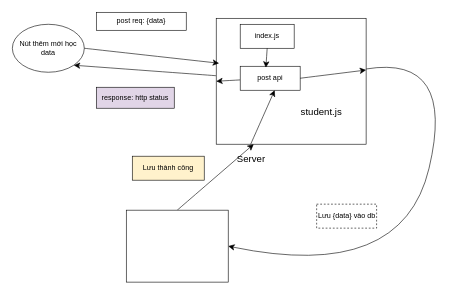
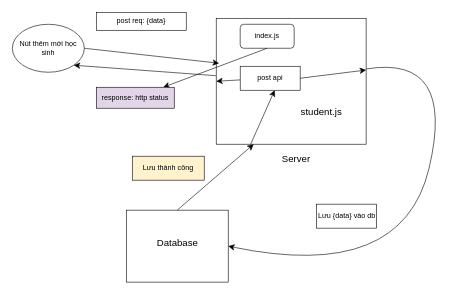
  <mxCell id="0" />
  <mxCell id="1" parent="0" />
- <mxCell id="2" value="Nút thêm mới học data" style="ellipse;whiteSpace=wrap;html=1;" vertex="1" parent="1"><mxGeometry x="20" y="40" width="120" height="80" as="geometry" /></mxCell>
+ <mxCell id="2" value="Nút thêm mới học sinh" style="ellipse;whiteSpace=wrap;html=1;" vertex="1" parent="1"><mxGeometry x="20" y="40" width="120" height="80" as="geometry" /></mxCell>
  <mxCell id="3" style="edgeStyle=none;curved=1;rounded=0;orthogonalLoop=1;jettySize=auto;html=1;entryX=1;entryY=0.5;entryDx=0;entryDy=0;fontSize=12;startSize=8;endSize=8;" edge="1" parent="1" source="5" target="10"><mxGeometry relative="1" as="geometry"><Array as="points"><mxPoint x="760" y="90" /><mxPoint x="670" y="470" /></Array></mxGeometry></mxCell>
  <mxCell id="4" style="edgeStyle=none;curved=1;rounded=0;orthogonalLoop=1;jettySize=auto;html=1;entryX=1;entryY=1;entryDx=0;entryDy=0;fontSize=12;startSize=8;endSize=8;" edge="1" parent="1" source="5" target="2"><mxGeometry relative="1" as="geometry" /></mxCell>
  <mxCell id="5" value="" style="rounded=0;whiteSpace=wrap;html=1;" vertex="1" parent="1"><mxGeometry x="360" y="30" width="250" height="210" as="geometry" /></mxCell>
  <mxCell id="6" value="post req: {data}" style="rounded=0;whiteSpace=wrap;html=1;" vertex="1" parent="1"><mxGeometry x="160" y="20" width="150" height="30" as="geometry" /></mxCell>
- <mxCell id="7" value="Server" style="text;html=1;align=center;verticalAlign=middle;resizable=0;points=[];autosize=1;strokeColor=none;fillColor=none;fontSize=16;" vertex="1" parent="1"><mxGeometry x="382.5" y="250" width="70" height="30" as="geometry" /></mxCell>
+ <mxCell id="7" value="Server" style="text;html=1;align=center;verticalAlign=middle;resizable=0;points=[];autosize=1;strokeColor=none;fillColor=none;fontSize=16;" vertex="1" parent="1"><mxGeometry x="457.5" y="250" width="70" height="30" as="geometry" /></mxCell>
  <mxCell id="8" style="edgeStyle=none;curved=1;rounded=0;orthogonalLoop=1;jettySize=auto;html=1;exitX=1;exitY=0.5;exitDx=0;exitDy=0;entryX=0.019;entryY=0.357;entryDx=0;entryDy=0;entryPerimeter=0;fontSize=12;startSize=8;endSize=8;" edge="1" parent="1" source="2" target="5"><mxGeometry relative="1" as="geometry" /></mxCell>
  <mxCell id="9" style="edgeStyle=none;curved=1;rounded=0;orthogonalLoop=1;jettySize=auto;html=1;exitX=0.5;exitY=0;exitDx=0;exitDy=0;entryX=0.25;entryY=1;entryDx=0;entryDy=0;fontSize=12;startSize=8;endSize=8;" edge="1" parent="1" source="10" target="5"><mxGeometry relative="1" as="geometry" /></mxCell>
  <mxCell id="10" value="" style="rounded=0;whiteSpace=wrap;html=1;" vertex="1" parent="1"><mxGeometry x="210" y="350" width="170" height="120" as="geometry" /></mxCell>
- <mxCell id="12" value="index.js" style="rounded=0;whiteSpace=wrap;html=1;" vertex="1" parent="1"><mxGeometry x="400" y="40" width="90" height="40" as="geometry" /></mxCell>
+ <mxCell id="11" value="Database" style="text;html=1;align=center;verticalAlign=middle;resizable=0;points=[];autosize=1;strokeColor=none;fillColor=none;fontSize=16;" vertex="1" parent="1"><mxGeometry x="250" y="390" width="90" height="30" as="geometry" /></mxCell>
+ <mxCell id="12" value="index.js" style="whiteSpace=wrap;html=1;rounded=1;" vertex="1" parent="1"><mxGeometry x="400" y="40" width="90" height="40" as="geometry" /></mxCell>
  <mxCell id="13" style="edgeStyle=none;curved=1;rounded=0;orthogonalLoop=1;jettySize=auto;html=1;exitX=1;exitY=0.5;exitDx=0;exitDy=0;fontSize=12;startSize=8;endSize=8;" edge="1" parent="1" source="12" target="12"><mxGeometry relative="1" as="geometry" /></mxCell>
  <mxCell id="14" style="edgeStyle=none;curved=1;rounded=0;orthogonalLoop=1;jettySize=auto;html=1;exitX=0;exitY=0.5;exitDx=0;exitDy=0;fontSize=12;startSize=8;endSize=8;" edge="1" parent="1" source="12" target="12"><mxGeometry relative="1" as="geometry" /></mxCell>
  <mxCell id="15" style="edgeStyle=none;curved=1;rounded=0;orthogonalLoop=1;jettySize=auto;html=1;entryX=0;entryY=0.5;entryDx=0;entryDy=0;fontSize=12;startSize=8;endSize=8;" edge="1" parent="1" source="16" target="5"><mxGeometry relative="1" as="geometry" /></mxCell>
  <mxCell id="16" value="post api" style="rounded=0;whiteSpace=wrap;html=1;" vertex="1" parent="1"><mxGeometry x="400" y="110" width="100" height="40" as="geometry" /></mxCell>
  <mxCell id="17" value="student.js" style="text;html=1;align=center;verticalAlign=middle;resizable=0;points=[];autosize=1;strokeColor=none;fillColor=none;fontSize=16;" vertex="1" parent="1"><mxGeometry x="490" y="170" width="90" height="30" as="geometry" /></mxCell>
- <mxCell id="18" style="edgeStyle=none;curved=1;rounded=0;orthogonalLoop=1;jettySize=auto;html=1;exitX=0.5;exitY=1;exitDx=0;exitDy=0;entryX=0.428;entryY=0.06;entryDx=0;entryDy=0;entryPerimeter=0;fontSize=12;startSize=8;endSize=8;" edge="1" parent="1" source="12" target="16"><mxGeometry relative="1" as="geometry" /></mxCell>
+ <mxCell id="18" style="edgeStyle=none;curved=1;rounded=0;orthogonalLoop=1;jettySize=auto;html=1;exitX=0.5;exitY=1;exitDx=0;exitDy=0;fontSize=12;startSize=8;endSize=8;" edge="1" parent="1" source="12" target="20"><mxGeometry relative="1" as="geometry" /></mxCell>
  <mxCell id="19" style="edgeStyle=none;curved=1;rounded=0;orthogonalLoop=1;jettySize=auto;html=1;exitX=1;exitY=0.5;exitDx=0;exitDy=0;entryX=1;entryY=0.411;entryDx=0;entryDy=0;entryPerimeter=0;fontSize=12;startSize=8;endSize=8;" edge="1" parent="1" source="16" target="5"><mxGeometry relative="1" as="geometry" /></mxCell>
  <mxCell id="20" value="response: http status" style="rounded=0;whiteSpace=wrap;html=1;fillColor=#e1d5e7;" vertex="1" parent="1"><mxGeometry x="160" y="145" width="130" height="35" as="geometry" /></mxCell>
- <mxCell id="21" value="Lưu {data} vào db" style="rounded=0;whiteSpace=wrap;html=1;dashed=1;" vertex="1" parent="1"><mxGeometry x="527.5" y="340" width="100" height="40" as="geometry" /></mxCell>
+ <mxCell id="21" value="Lưu {data} vào db" style="rounded=0;whiteSpace=wrap;html=1;" vertex="1" parent="1"><mxGeometry x="527.5" y="340" width="100" height="40" as="geometry" /></mxCell>
  <mxCell id="22" value="" style="endArrow=classic;html=1;rounded=0;fontSize=12;startSize=8;endSize=8;curved=1;" edge="1" parent="1"><mxGeometry width="50" height="50" relative="1" as="geometry"><mxPoint x="417.5" y="240" as="sourcePoint" /><mxPoint x="457.5" y="150" as="targetPoint" /></mxGeometry></mxCell>
  <mxCell id="23" style="edgeStyle=none;curved=1;rounded=0;orthogonalLoop=1;jettySize=auto;html=1;exitX=0.5;exitY=1;exitDx=0;exitDy=0;fontSize=12;startSize=8;endSize=8;" edge="1" parent="1" source="10" target="10"><mxGeometry relative="1" as="geometry" /></mxCell>
  <mxCell id="24" value="Lưu thành công" style="rounded=0;whiteSpace=wrap;html=1;fillColor=#fff2cc;" vertex="1" parent="1"><mxGeometry x="220" y="260" width="120" height="40" as="geometry" /></mxCell>
